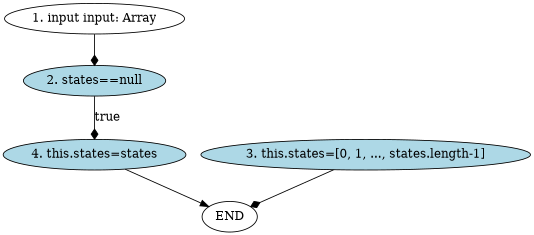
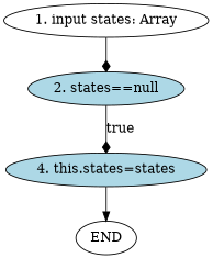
  digraph {
    node [fillcolor=lightblue style=filled]
    edge [arrowhead=diamond]
-   n1 [fillcolor=white label="1. input input: Array"]
+   n1 [fillcolor=white label="1. input states: Array"]
    n2 [label="2. states==null"]
    n3 [label="4. this.states=states"]
-   n4 [label="3. this.states=[0, 1, ..., states.length-1]"]
    END [fillcolor=white]
    n1 -> n2
    n2 -> n3 [label=true]
    n3 -> END [arrowhead=normal]
-   n4 -> END
  }
